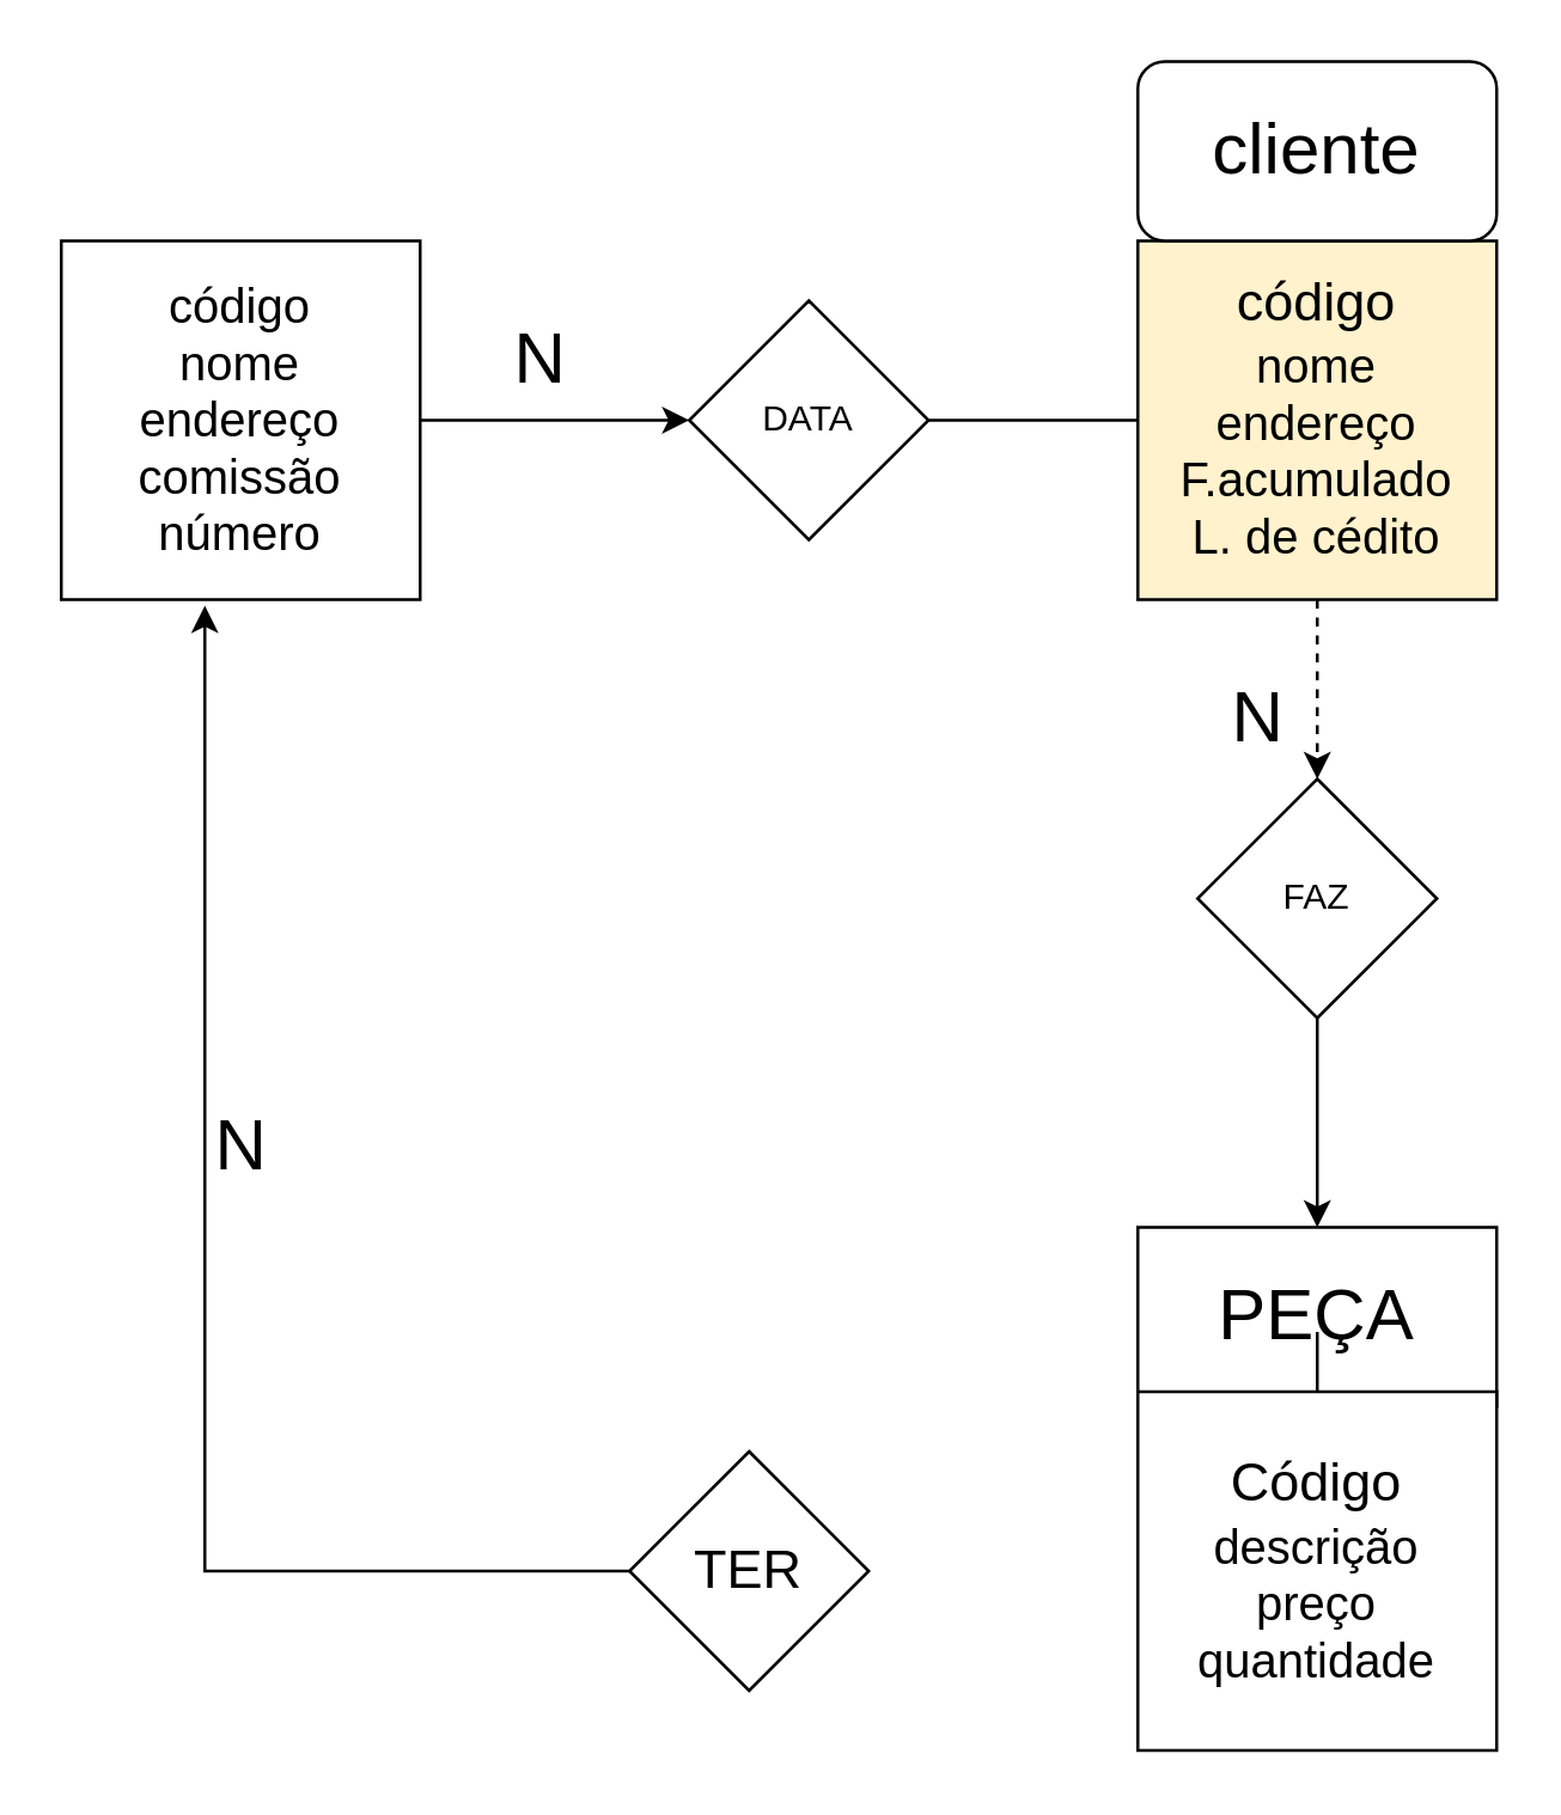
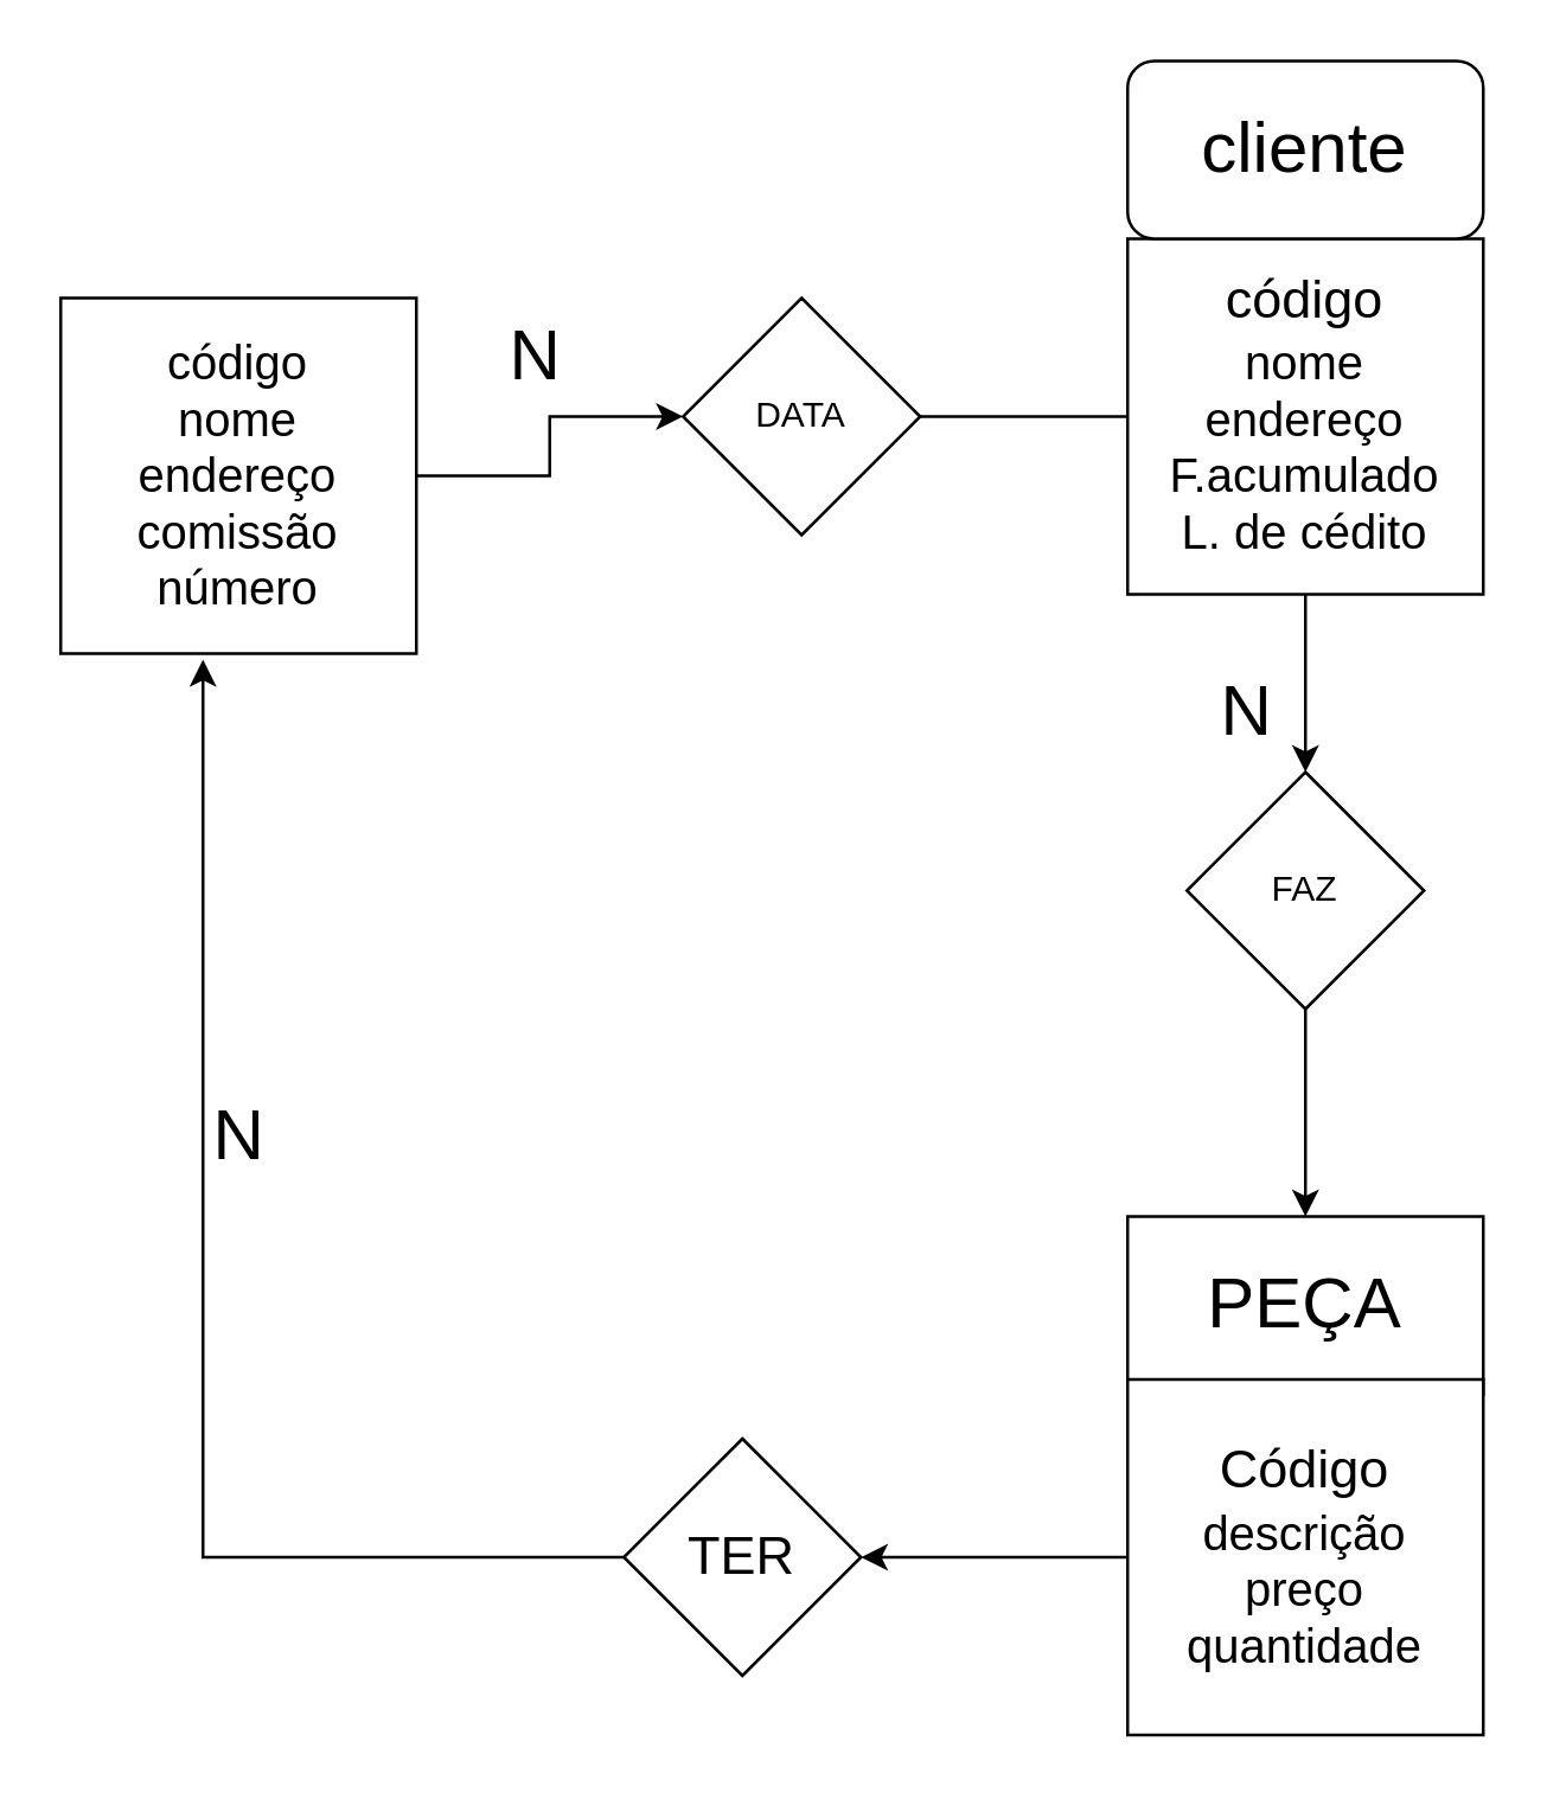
  <mxCell id="0" />
  <mxCell id="1" parent="0" />
  <mxCell id="2" style="edgeStyle=orthogonalEdgeStyle;rounded=0;orthogonalLoop=1;jettySize=auto;html=1;" parent="1" source="3" target="5" edge="1"><mxGeometry relative="1" as="geometry"><mxPoint x="230" y="140" as="targetPoint" /></mxGeometry></mxCell>
- <mxCell id="3" value="&lt;div&gt;&lt;font size=&quot;3&quot;&gt;código&lt;/font&gt;&lt;/div&gt;&lt;div&gt;&lt;font size=&quot;3&quot;&gt;nome&lt;/font&gt;&lt;/div&gt;&lt;div&gt;&lt;font size=&quot;3&quot;&gt;endereço&lt;/font&gt;&lt;/div&gt;&lt;div&gt;&lt;font size=&quot;3&quot;&gt;comissão&lt;/font&gt;&lt;/div&gt;&lt;div&gt;&lt;font size=&quot;3&quot;&gt;número&lt;br&gt;&lt;/font&gt;&lt;/div&gt;" style="whiteSpace=wrap;html=1;aspect=fixed;" parent="1" vertex="1"><mxGeometry x="20" y="80" width="120" height="120" as="geometry" /></mxCell>
+ <mxCell id="3" value="&lt;div&gt;&lt;font size=&quot;3&quot;&gt;código&lt;/font&gt;&lt;/div&gt;&lt;div&gt;&lt;font size=&quot;3&quot;&gt;nome&lt;/font&gt;&lt;/div&gt;&lt;div&gt;&lt;font size=&quot;3&quot;&gt;endereço&lt;/font&gt;&lt;/div&gt;&lt;div&gt;&lt;font size=&quot;3&quot;&gt;comissão&lt;/font&gt;&lt;/div&gt;&lt;div&gt;&lt;font size=&quot;3&quot;&gt;número&lt;br&gt;&lt;/font&gt;&lt;/div&gt;" style="whiteSpace=wrap;html=1;aspect=fixed;" parent="1" vertex="1"><mxGeometry x="20" y="100" width="120" height="120" as="geometry" /></mxCell>
  <mxCell id="4" style="edgeStyle=orthogonalEdgeStyle;rounded=0;orthogonalLoop=1;jettySize=auto;html=1;exitX=1;exitY=0.5;exitDx=0;exitDy=0;" parent="1" source="5" edge="1"><mxGeometry relative="1" as="geometry"><mxPoint x="390" y="140" as="targetPoint" /></mxGeometry></mxCell>
  <mxCell id="5" value="DATA" style="rhombus;whiteSpace=wrap;html=1;" parent="1" vertex="1"><mxGeometry x="230" y="100" width="80" height="80" as="geometry" /></mxCell>
  <mxCell id="6" value="&lt;font style=&quot;font-size: 24px;&quot;&gt;N&lt;/font&gt;" style="text;html=1;align=center;verticalAlign=middle;resizable=0;points=[];autosize=1;strokeColor=none;fillColor=none;" parent="1" vertex="1"><mxGeometry x="160" y="100" width="40" height="40" as="geometry" /></mxCell>
  <mxCell id="7" style="edgeStyle=orthogonalEdgeStyle;rounded=0;orthogonalLoop=1;jettySize=auto;html=1;exitX=0.5;exitY=1;exitDx=0;exitDy=0;" parent="1" source="14" target="10" edge="1"><mxGeometry relative="1" as="geometry"><mxPoint x="440" y="340" as="targetPoint" /></mxGeometry></mxCell>
- <mxCell id="8" value="&lt;div&gt;&lt;font style=&quot;font-size: 18px;&quot;&gt;código&lt;/font&gt;&lt;/div&gt;&lt;div&gt;&lt;font size=&quot;3&quot;&gt;nome&lt;/font&gt;&lt;/div&gt;&lt;div&gt;&lt;font size=&quot;3&quot;&gt;endereço&lt;/font&gt;&lt;/div&gt;&lt;div&gt;&lt;font size=&quot;3&quot;&gt;F.acumulado&lt;/font&gt;&lt;/div&gt;&lt;div&gt;&lt;font size=&quot;3&quot;&gt;L. de cédito&lt;br&gt;&lt;/font&gt;&lt;/div&gt;" style="whiteSpace=wrap;html=1;aspect=fixed;fillColor=#fff2cc;" parent="1" vertex="1"><mxGeometry x="380" y="80" width="120" height="120" as="geometry" /></mxCell>
+ <mxCell id="8" value="&lt;div&gt;&lt;font style=&quot;font-size: 18px;&quot;&gt;código&lt;/font&gt;&lt;/div&gt;&lt;div&gt;&lt;font size=&quot;3&quot;&gt;nome&lt;/font&gt;&lt;/div&gt;&lt;div&gt;&lt;font size=&quot;3&quot;&gt;endereço&lt;/font&gt;&lt;/div&gt;&lt;div&gt;&lt;font size=&quot;3&quot;&gt;F.acumulado&lt;/font&gt;&lt;/div&gt;&lt;div&gt;&lt;font size=&quot;3&quot;&gt;L. de cédito&lt;br&gt;&lt;/font&gt;&lt;/div&gt;" style="whiteSpace=wrap;html=1;aspect=fixed;" parent="1" vertex="1"><mxGeometry x="380" y="80" width="120" height="120" as="geometry" /></mxCell>
  <mxCell id="9" value="&lt;font style=&quot;font-size: 24px;&quot;&gt;cliente&lt;/font&gt;" style="whiteSpace=wrap;html=1;rounded=1;" parent="1" vertex="1"><mxGeometry x="380" y="20" width="120" height="60" as="geometry" /></mxCell>
  <mxCell id="10" value="&lt;font style=&quot;font-size: 24px;&quot;&gt;PEÇA&lt;/font&gt;" style="rounded=0;whiteSpace=wrap;html=1;" parent="1" vertex="1"><mxGeometry x="380" y="410" width="120" height="60" as="geometry" /></mxCell>
- <mxCell id="11" style="edgeStyle=orthogonalEdgeStyle;rounded=0;orthogonalLoop=1;jettySize=auto;html=1;" parent="1" source="12" target="10" edge="1"><mxGeometry relative="1" as="geometry"><mxPoint x="240" y="525" as="targetPoint" /></mxGeometry></mxCell>
+ <mxCell id="11" style="edgeStyle=orthogonalEdgeStyle;rounded=0;orthogonalLoop=1;jettySize=auto;html=1;" parent="1" source="12" target="17" edge="1"><mxGeometry relative="1" as="geometry"><mxPoint x="240" y="525" as="targetPoint" /></mxGeometry></mxCell>
  <mxCell id="12" value="&lt;div&gt;&lt;font style=&quot;font-size: 18px;&quot;&gt;Código&lt;/font&gt;&lt;/div&gt;&lt;div&gt;&lt;font size=&quot;3&quot;&gt;descrição&lt;/font&gt;&lt;/div&gt;&lt;div&gt;&lt;font size=&quot;3&quot;&gt;preço&lt;/font&gt;&lt;/div&gt;&lt;div&gt;&lt;font size=&quot;3&quot;&gt;quantidade&lt;br&gt;&lt;/font&gt;&lt;/div&gt;" style="whiteSpace=wrap;html=1;aspect=fixed;" parent="1" vertex="1"><mxGeometry x="380" y="465" width="120" height="120" as="geometry" /></mxCell>
- <mxCell id="13" value="" style="edgeStyle=orthogonalEdgeStyle;rounded=0;orthogonalLoop=1;jettySize=auto;html=1;exitX=0.5;exitY=1;exitDx=0;exitDy=0;dashed=1;" parent="1" source="8" target="14" edge="1"><mxGeometry relative="1" as="geometry"><mxPoint x="440" y="390" as="targetPoint" /><mxPoint x="440" y="200" as="sourcePoint" /></mxGeometry></mxCell>
+ <mxCell id="13" value="" style="edgeStyle=orthogonalEdgeStyle;rounded=0;orthogonalLoop=1;jettySize=auto;html=1;exitX=0.5;exitY=1;exitDx=0;exitDy=0;" parent="1" source="8" target="14" edge="1"><mxGeometry relative="1" as="geometry"><mxPoint x="440" y="390" as="targetPoint" /><mxPoint x="440" y="200" as="sourcePoint" /></mxGeometry></mxCell>
  <mxCell id="14" value="FAZ" style="rhombus;whiteSpace=wrap;html=1;" parent="1" vertex="1"><mxGeometry x="400" y="260" width="80" height="80" as="geometry" /></mxCell>
  <mxCell id="15" value="&lt;font style=&quot;font-size: 24px;&quot;&gt;N&lt;/font&gt;" style="text;html=1;align=center;verticalAlign=middle;resizable=0;points=[];autosize=1;strokeColor=none;fillColor=none;" parent="1" vertex="1"><mxGeometry x="400" y="220" width="40" height="40" as="geometry" /></mxCell>
  <mxCell id="16" style="edgeStyle=orthogonalEdgeStyle;rounded=0;orthogonalLoop=1;jettySize=auto;html=1;entryX=0.4;entryY=1.017;entryDx=0;entryDy=0;entryPerimeter=0;" parent="1" source="17" target="3" edge="1"><mxGeometry relative="1" as="geometry" /></mxCell>
  <mxCell id="17" value="&lt;font style=&quot;font-size: 18px;&quot;&gt;TER&lt;/font&gt;" style="rhombus;whiteSpace=wrap;html=1;" parent="1" vertex="1"><mxGeometry x="210" y="485" width="80" height="80" as="geometry" /></mxCell>
  <mxCell id="18" value="&lt;font style=&quot;font-size: 24px;&quot;&gt;N&lt;/font&gt;" style="text;html=1;align=center;verticalAlign=middle;resizable=0;points=[];autosize=1;strokeColor=none;fillColor=none;" parent="1" vertex="1"><mxGeometry x="60" y="363" width="40" height="40" as="geometry" /></mxCell>
